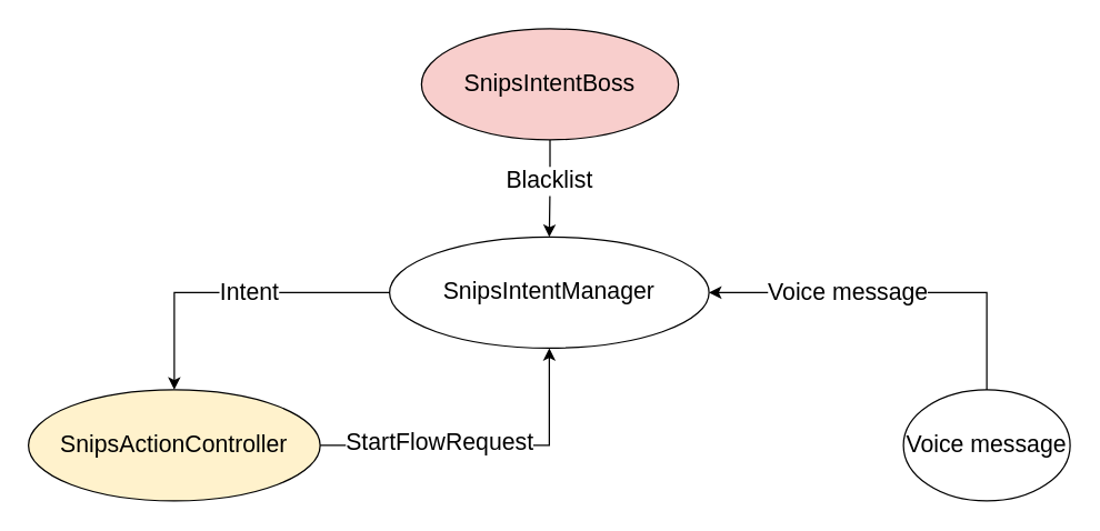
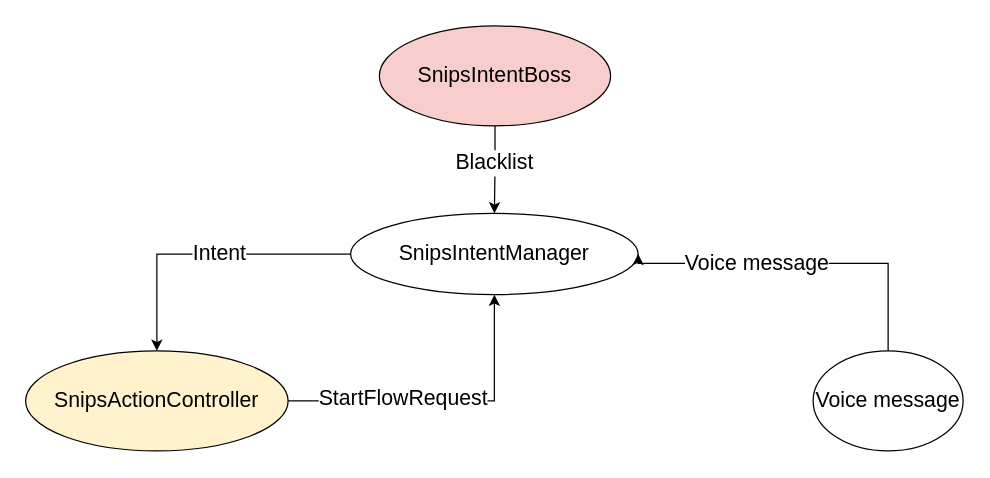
  <mxCell id="0" />
  <mxCell id="1" parent="0" />
  <mxCell id="2" style="edgeStyle=orthogonalEdgeStyle;rounded=0;orthogonalLoop=1;jettySize=auto;html=1;entryX=0.5;entryY=1;entryDx=0;entryDy=0;fontSize=17;" edge="1" parent="1" source="4" target="7"><mxGeometry relative="1" as="geometry" /></mxCell>
  <mxCell id="3" value="StartFlowRequest" style="edgeLabel;html=1;align=center;verticalAlign=middle;resizable=0;points=[];fontSize=17;" vertex="1" connectable="0" parent="2"><mxGeometry x="-0.149" y="2" relative="1" as="geometry"><mxPoint x="-15" as="offset" /></mxGeometry></mxCell>
  <mxCell id="4" value="&lt;font style=&quot;font-size: 17px&quot;&gt;SnipsActionController&lt;/font&gt;" style="ellipse;whiteSpace=wrap;html=1;fillColor=#fff2cc;" vertex="1" parent="1"><mxGeometry x="20" y="280" width="210" height="80" as="geometry" /></mxCell>
  <mxCell id="5" style="edgeStyle=orthogonalEdgeStyle;rounded=0;orthogonalLoop=1;jettySize=auto;html=1;fontSize=17;" edge="1" parent="1" source="7" target="4"><mxGeometry relative="1" as="geometry" /></mxCell>
  <mxCell id="6" value="Intent" style="edgeLabel;html=1;align=center;verticalAlign=middle;resizable=0;points=[];fontSize=17;" vertex="1" connectable="0" parent="5"><mxGeometry x="-0.089" relative="1" as="geometry"><mxPoint as="offset" /></mxGeometry></mxCell>
- <mxCell id="7" value="SnipsIntentManager" style="ellipse;whiteSpace=wrap;html=1;fontSize=17;" vertex="1" parent="1"><mxGeometry x="280" y="170" width="230" height="80" as="geometry" /></mxCell>
+ <mxCell id="7" value="SnipsIntentManager" style="ellipse;whiteSpace=wrap;html=1;fontSize=17;" vertex="1" parent="1"><mxGeometry x="280" y="170" width="230" height="65" as="geometry" /></mxCell>
  <mxCell id="8" style="edgeStyle=orthogonalEdgeStyle;rounded=0;orthogonalLoop=1;jettySize=auto;html=1;entryX=1;entryY=0.5;entryDx=0;entryDy=0;fontSize=17;" edge="1" parent="1" source="10" target="7"><mxGeometry relative="1" as="geometry"><Array as="points"><mxPoint x="710" y="210" /></Array></mxGeometry></mxCell>
  <mxCell id="9" value="Voice message" style="edgeLabel;html=1;align=center;verticalAlign=middle;resizable=0;points=[];fontSize=17;" vertex="1" connectable="0" parent="8"><mxGeometry x="0.267" relative="1" as="geometry"><mxPoint as="offset" /></mxGeometry></mxCell>
  <mxCell id="10" value="Voice message" style="ellipse;whiteSpace=wrap;html=1;fontSize=17;" vertex="1" parent="1"><mxGeometry x="650" y="280" width="120" height="80" as="geometry" /></mxCell>
  <mxCell id="11" style="edgeStyle=orthogonalEdgeStyle;rounded=0;orthogonalLoop=1;jettySize=auto;html=1;fontSize=17;" edge="1" parent="1" source="13" target="7"><mxGeometry relative="1" as="geometry" /></mxCell>
  <mxCell id="12" value="Blacklist" style="edgeLabel;html=1;align=center;verticalAlign=middle;resizable=0;points=[];fontSize=17;" vertex="1" connectable="0" parent="11"><mxGeometry x="-0.178" y="-1" relative="1" as="geometry"><mxPoint as="offset" /></mxGeometry></mxCell>
  <mxCell id="13" value="SnipsIntentBoss" style="ellipse;whiteSpace=wrap;html=1;fontSize=17;fillColor=#f8cecc;" vertex="1" parent="1"><mxGeometry x="303" y="20" width="185" height="80" as="geometry" /></mxCell>
